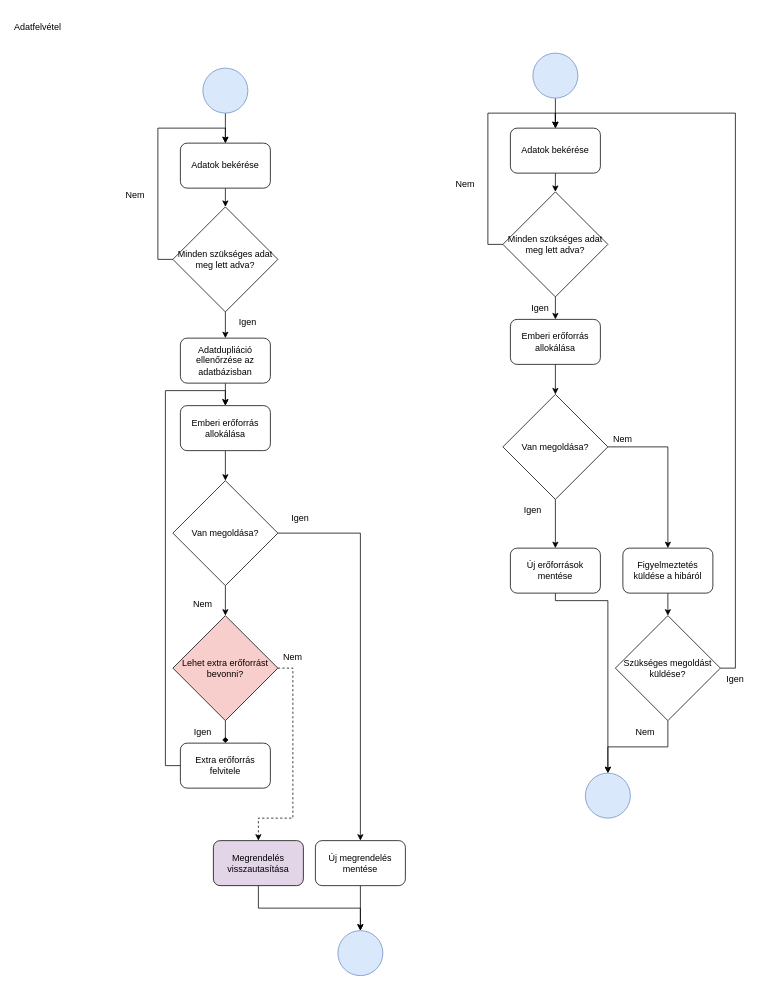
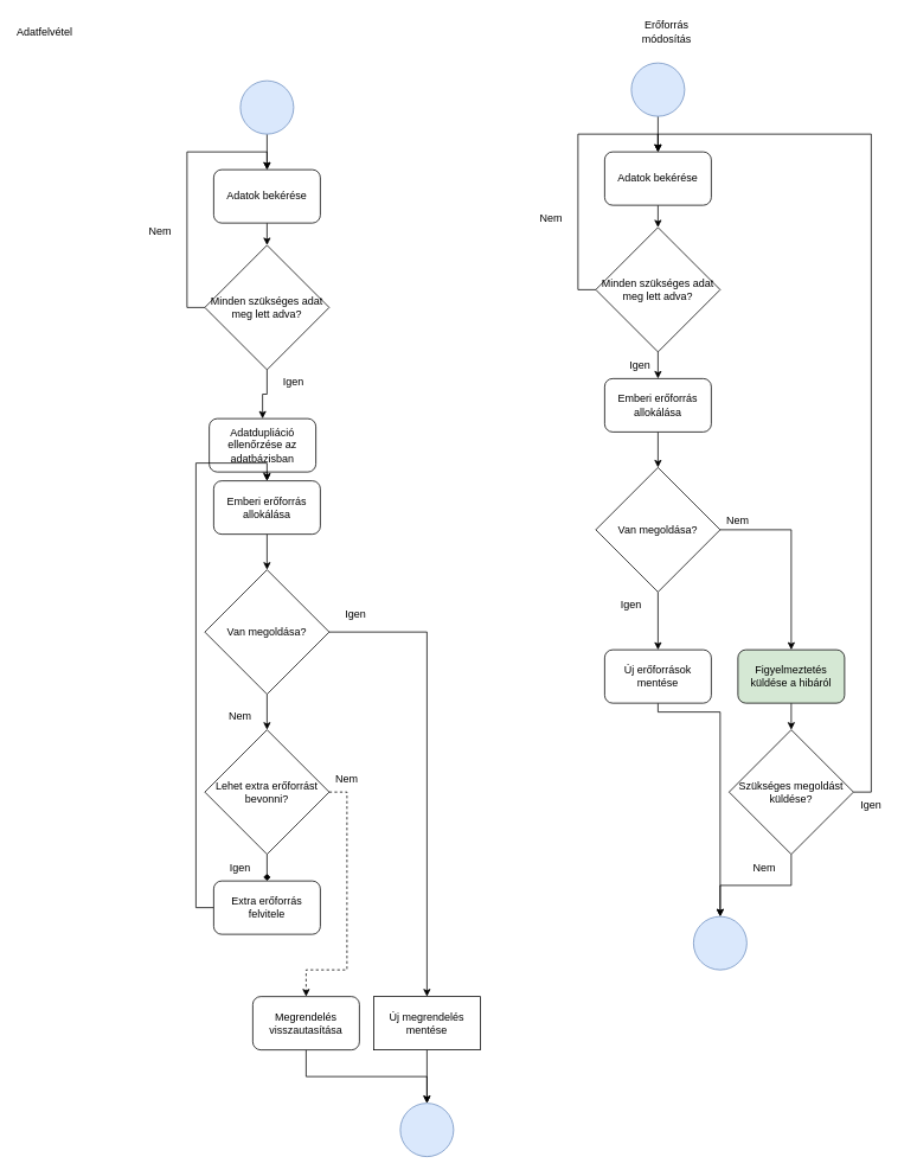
  <mxCell id="0" />
  <mxCell id="1" parent="0" />
  <mxCell id="2" value="Adatfelvétel" style="text;html=1;align=center;verticalAlign=middle;whiteSpace=wrap;rounded=0;" vertex="1" parent="1"><mxGeometry x="20" y="20" width="60" height="30" as="geometry" /></mxCell>
  <mxCell id="3" style="edgeStyle=orthogonalEdgeStyle;rounded=0;orthogonalLoop=1;jettySize=auto;html=1;exitX=0.5;exitY=1;exitDx=0;exitDy=0;entryX=0.5;entryY=0;entryDx=0;entryDy=0;" edge="1" parent="1" source="4" target="6"><mxGeometry relative="1" as="geometry" /></mxCell>
  <mxCell id="4" value="" style="ellipse;whiteSpace=wrap;html=1;aspect=fixed;fillColor=#dae8fc;strokeColor=#6c8ebf;" vertex="1" parent="1"><mxGeometry x="270" y="90" width="60" height="60" as="geometry" /></mxCell>
  <mxCell id="5" style="edgeStyle=orthogonalEdgeStyle;rounded=0;orthogonalLoop=1;jettySize=auto;html=1;exitX=0.5;exitY=1;exitDx=0;exitDy=0;entryX=0.5;entryY=0;entryDx=0;entryDy=0;" edge="1" parent="1" source="6" target="9"><mxGeometry relative="1" as="geometry" /></mxCell>
  <mxCell id="6" value="Adatok bekérése" style="rounded=1;whiteSpace=wrap;html=1;" vertex="1" parent="1"><mxGeometry x="240" y="190" width="120" height="60" as="geometry" /></mxCell>
  <mxCell id="7" style="edgeStyle=orthogonalEdgeStyle;rounded=0;orthogonalLoop=1;jettySize=auto;html=1;exitX=0.5;exitY=1;exitDx=0;exitDy=0;entryX=0.5;entryY=0;entryDx=0;entryDy=0;" edge="1" parent="1" source="9" target="11"><mxGeometry relative="1" as="geometry" /></mxCell>
  <mxCell id="8" style="edgeStyle=orthogonalEdgeStyle;rounded=0;orthogonalLoop=1;jettySize=auto;html=1;exitX=0;exitY=0.5;exitDx=0;exitDy=0;entryX=0.5;entryY=0;entryDx=0;entryDy=0;" edge="1" parent="1" source="9" target="6"><mxGeometry relative="1" as="geometry"><Array as="points"><mxPoint x="210" y="345" /><mxPoint x="210" y="170" /><mxPoint x="300" y="170" /></Array></mxGeometry></mxCell>
  <mxCell id="9" value="Minden szükséges adat meg lett adva?" style="rhombus;whiteSpace=wrap;html=1;" vertex="1" parent="1"><mxGeometry x="230" y="275" width="140" height="140" as="geometry" /></mxCell>
  <mxCell id="10" style="edgeStyle=orthogonalEdgeStyle;rounded=0;orthogonalLoop=1;jettySize=auto;html=1;exitX=0.5;exitY=1;exitDx=0;exitDy=0;entryX=0.5;entryY=0;entryDx=0;entryDy=0;" edge="1" parent="1" source="11" target="13"><mxGeometry relative="1" as="geometry" /></mxCell>
- <mxCell id="11" value="Adatdupliáció ellenőrzése az adatbázisban" style="rounded=1;whiteSpace=wrap;html=1;" vertex="1" parent="1"><mxGeometry x="240" y="450" width="120" height="60" as="geometry" /></mxCell>
+ <mxCell id="11" value="Adatdupliáció ellenőrzése az adatbázisban" style="rounded=1;whiteSpace=wrap;html=1;" vertex="1" parent="1"><mxGeometry x="235" y="470" width="120" height="60" as="geometry" /></mxCell>
  <mxCell id="12" style="edgeStyle=orthogonalEdgeStyle;rounded=0;orthogonalLoop=1;jettySize=auto;html=1;exitX=0.5;exitY=1;exitDx=0;exitDy=0;entryX=0.5;entryY=0;entryDx=0;entryDy=0;" edge="1" parent="1" source="13" target="16"><mxGeometry relative="1" as="geometry" /></mxCell>
  <mxCell id="13" value="Emberi erőforrás allokálása" style="rounded=1;whiteSpace=wrap;html=1;" vertex="1" parent="1"><mxGeometry x="240" y="540" width="120" height="60" as="geometry" /></mxCell>
  <mxCell id="14" style="edgeStyle=orthogonalEdgeStyle;rounded=0;orthogonalLoop=1;jettySize=auto;html=1;exitX=0.5;exitY=1;exitDx=0;exitDy=0;entryX=0.5;entryY=0;entryDx=0;entryDy=0;" edge="1" parent="1" source="16" target="19"><mxGeometry relative="1" as="geometry" /></mxCell>
  <mxCell id="15" style="edgeStyle=orthogonalEdgeStyle;rounded=0;orthogonalLoop=1;jettySize=auto;html=1;exitX=1;exitY=0.5;exitDx=0;exitDy=0;entryX=0.5;entryY=0;entryDx=0;entryDy=0;" edge="1" parent="1" source="16" target="24"><mxGeometry relative="1" as="geometry"><Array as="points"><mxPoint x="480" y="710" /></Array></mxGeometry></mxCell>
  <mxCell id="16" value="Van megoldása?" style="rhombus;whiteSpace=wrap;html=1;" vertex="1" parent="1"><mxGeometry x="230" y="640" width="140" height="140" as="geometry" /></mxCell>
  <mxCell id="17" style="edgeStyle=orthogonalEdgeStyle;rounded=0;orthogonalLoop=1;jettySize=auto;html=1;exitX=0.5;exitY=1;exitDx=0;exitDy=0;entryX=0.5;entryY=0;entryDx=0;entryDy=0;endArrow=diamond;" edge="1" parent="1" source="19" target="22"><mxGeometry relative="1" as="geometry" /></mxCell>
  <mxCell id="18" style="edgeStyle=orthogonalEdgeStyle;rounded=0;orthogonalLoop=1;jettySize=auto;html=1;exitX=1;exitY=0.5;exitDx=0;exitDy=0;entryX=0.5;entryY=0;entryDx=0;entryDy=0;dashed=1;" edge="1" parent="1" source="19" target="26"><mxGeometry relative="1" as="geometry"><Array as="points"><mxPoint x="390" y="890" /><mxPoint x="390" y="1090" /><mxPoint x="344" y="1090" /></Array></mxGeometry></mxCell>
- <mxCell id="19" value="Lehet extra erőforrást bevonni?" style="rhombus;whiteSpace=wrap;html=1;fillColor=#f8cecc;" vertex="1" parent="1"><mxGeometry x="230" y="820" width="140" height="140" as="geometry" /></mxCell>
+ <mxCell id="19" value="Lehet extra erőforrást bevonni?" style="rhombus;whiteSpace=wrap;html=1;" vertex="1" parent="1"><mxGeometry x="230" y="820" width="140" height="140" as="geometry" /></mxCell>
  <mxCell id="20" value="Nem" style="text;html=1;align=center;verticalAlign=middle;whiteSpace=wrap;rounded=0;" vertex="1" parent="1"><mxGeometry x="240" y="790" width="60" height="30" as="geometry" /></mxCell>
  <mxCell id="21" style="edgeStyle=orthogonalEdgeStyle;rounded=0;orthogonalLoop=1;jettySize=auto;html=1;exitX=0;exitY=0.5;exitDx=0;exitDy=0;entryX=0.5;entryY=0;entryDx=0;entryDy=0;" edge="1" parent="1" source="22" target="13"><mxGeometry relative="1" as="geometry"><Array as="points"><mxPoint x="220" y="1020" /><mxPoint x="220" y="520" /><mxPoint x="300" y="520" /></Array></mxGeometry></mxCell>
  <mxCell id="22" value="Extra erőforrás felvitele" style="rounded=1;whiteSpace=wrap;html=1;" vertex="1" parent="1"><mxGeometry x="240" y="990" width="120" height="60" as="geometry" /></mxCell>
  <mxCell id="23" style="edgeStyle=orthogonalEdgeStyle;rounded=0;orthogonalLoop=1;jettySize=auto;html=1;exitX=0.5;exitY=1;exitDx=0;exitDy=0;entryX=0.5;entryY=0;entryDx=0;entryDy=0;" edge="1" parent="1" source="24" target="27"><mxGeometry relative="1" as="geometry" /></mxCell>
- <mxCell id="24" value="Új megrendelés mentése" style="rounded=1;whiteSpace=wrap;html=1;" vertex="1" parent="1"><mxGeometry x="420" y="1120" width="120" height="60" as="geometry" /></mxCell>
+ <mxCell id="24" value="Új megrendelés mentése" style="whiteSpace=wrap;html=1;rounded=0;" vertex="1" parent="1"><mxGeometry x="420" y="1120" width="120" height="60" as="geometry" /></mxCell>
  <mxCell id="25" style="edgeStyle=orthogonalEdgeStyle;rounded=0;orthogonalLoop=1;jettySize=auto;html=1;exitX=0.5;exitY=1;exitDx=0;exitDy=0;entryX=0.5;entryY=0;entryDx=0;entryDy=0;" edge="1" parent="1" source="26" target="27"><mxGeometry relative="1" as="geometry" /></mxCell>
- <mxCell id="26" value="Megrendelés visszautasítása" style="rounded=1;whiteSpace=wrap;html=1;fillColor=#e1d5e7;" vertex="1" parent="1"><mxGeometry x="284" y="1120" width="120" height="60" as="geometry" /></mxCell>
+ <mxCell id="26" value="Megrendelés visszautasítása" style="rounded=1;whiteSpace=wrap;html=1;" vertex="1" parent="1"><mxGeometry x="284" y="1120" width="120" height="60" as="geometry" /></mxCell>
  <mxCell id="27" value="" style="ellipse;whiteSpace=wrap;html=1;aspect=fixed;fillColor=#dae8fc;strokeColor=#6c8ebf;" vertex="1" parent="1"><mxGeometry x="450" y="1240" width="60" height="60" as="geometry" /></mxCell>
+ <mxCell id="28" value="Erőforrás módosítás" style="text;html=1;align=center;verticalAlign=middle;whiteSpace=wrap;rounded=0;" vertex="1" parent="1"><mxGeometry x="720" y="20" width="60" height="30" as="geometry" /></mxCell>
  <mxCell id="29" style="edgeStyle=orthogonalEdgeStyle;rounded=0;orthogonalLoop=1;jettySize=auto;html=1;exitX=0.5;exitY=1;exitDx=0;exitDy=0;entryX=0.5;entryY=0;entryDx=0;entryDy=0;" edge="1" parent="1" source="30" target="32"><mxGeometry relative="1" as="geometry" /></mxCell>
  <mxCell id="30" value="" style="ellipse;whiteSpace=wrap;html=1;aspect=fixed;fillColor=#dae8fc;strokeColor=#6c8ebf;" vertex="1" parent="1"><mxGeometry x="710" y="70" width="60" height="60" as="geometry" /></mxCell>
  <mxCell id="31" style="edgeStyle=orthogonalEdgeStyle;rounded=0;orthogonalLoop=1;jettySize=auto;html=1;exitX=0.5;exitY=1;exitDx=0;exitDy=0;entryX=0.5;entryY=0;entryDx=0;entryDy=0;" edge="1" parent="1" source="32" target="35"><mxGeometry relative="1" as="geometry" /></mxCell>
  <mxCell id="32" value="Adatok bekérése" style="rounded=1;whiteSpace=wrap;html=1;" vertex="1" parent="1"><mxGeometry x="680" y="170" width="120" height="60" as="geometry" /></mxCell>
  <mxCell id="33" style="edgeStyle=orthogonalEdgeStyle;rounded=0;orthogonalLoop=1;jettySize=auto;html=1;exitX=0.5;exitY=1;exitDx=0;exitDy=0;entryX=0.5;entryY=0;entryDx=0;entryDy=0;" edge="1" parent="1" source="35" target="37"><mxGeometry relative="1" as="geometry" /></mxCell>
  <mxCell id="34" style="edgeStyle=orthogonalEdgeStyle;rounded=0;orthogonalLoop=1;jettySize=auto;html=1;exitX=0;exitY=0.5;exitDx=0;exitDy=0;entryX=0.5;entryY=0;entryDx=0;entryDy=0;" edge="1" parent="1" source="35" target="32"><mxGeometry relative="1" as="geometry"><Array as="points"><mxPoint x="650" y="325" /><mxPoint x="650" y="150" /><mxPoint x="740" y="150" /></Array></mxGeometry></mxCell>
  <mxCell id="35" value="Minden szükséges adat meg lett adva?" style="rhombus;whiteSpace=wrap;html=1;" vertex="1" parent="1"><mxGeometry x="670" y="255" width="140" height="140" as="geometry" /></mxCell>
  <mxCell id="36" style="edgeStyle=orthogonalEdgeStyle;rounded=0;orthogonalLoop=1;jettySize=auto;html=1;exitX=0.5;exitY=1;exitDx=0;exitDy=0;entryX=0.5;entryY=0;entryDx=0;entryDy=0;" edge="1" parent="1" source="37" target="40"><mxGeometry relative="1" as="geometry" /></mxCell>
  <mxCell id="37" value="Emberi erőforrás allokálása" style="rounded=1;whiteSpace=wrap;html=1;" vertex="1" parent="1"><mxGeometry x="680" y="425" width="120" height="60" as="geometry" /></mxCell>
  <mxCell id="38" style="edgeStyle=orthogonalEdgeStyle;rounded=0;orthogonalLoop=1;jettySize=auto;html=1;exitX=0.5;exitY=1;exitDx=0;exitDy=0;entryX=0.5;entryY=0;entryDx=0;entryDy=0;" edge="1" parent="1" source="40" target="42"><mxGeometry relative="1" as="geometry"><mxPoint x="740.476" y="720" as="targetPoint" /></mxGeometry></mxCell>
  <mxCell id="39" style="edgeStyle=orthogonalEdgeStyle;rounded=0;orthogonalLoop=1;jettySize=auto;html=1;exitX=1;exitY=0.5;exitDx=0;exitDy=0;entryX=0.5;entryY=0;entryDx=0;entryDy=0;" edge="1" parent="1" source="40" target="50"><mxGeometry relative="1" as="geometry" /></mxCell>
  <mxCell id="40" value="Van megoldása?" style="rhombus;whiteSpace=wrap;html=1;" vertex="1" parent="1"><mxGeometry x="670" y="525" width="140" height="140" as="geometry" /></mxCell>
  <mxCell id="41" style="edgeStyle=orthogonalEdgeStyle;rounded=0;orthogonalLoop=1;jettySize=auto;html=1;exitX=0.5;exitY=1;exitDx=0;exitDy=0;entryX=0.5;entryY=0;entryDx=0;entryDy=0;" edge="1" parent="1" source="42" target="57"><mxGeometry relative="1" as="geometry"><Array as="points"><mxPoint x="740" y="800" /><mxPoint x="810" y="800" /></Array></mxGeometry></mxCell>
  <mxCell id="42" value="Új erőforrások mentése" style="rounded=1;whiteSpace=wrap;html=1;" vertex="1" parent="1"><mxGeometry x="680" y="730" width="120" height="60" as="geometry" /></mxCell>
  <mxCell id="43" value="Igen" style="text;html=1;align=center;verticalAlign=middle;whiteSpace=wrap;rounded=0;" vertex="1" parent="1"><mxGeometry x="370" y="675" width="60" height="30" as="geometry" /></mxCell>
  <mxCell id="44" value="Igen" style="text;html=1;align=center;verticalAlign=middle;whiteSpace=wrap;rounded=0;" vertex="1" parent="1"><mxGeometry x="300" y="414" width="60" height="30" as="geometry" /></mxCell>
  <mxCell id="45" value="Nem" style="text;html=1;align=center;verticalAlign=middle;whiteSpace=wrap;rounded=0;" vertex="1" parent="1"><mxGeometry x="150" y="245" width="60" height="30" as="geometry" /></mxCell>
  <mxCell id="46" value="Nem" style="text;html=1;align=center;verticalAlign=middle;whiteSpace=wrap;rounded=0;" vertex="1" parent="1"><mxGeometry x="360" y="860" width="60" height="30" as="geometry" /></mxCell>
  <mxCell id="47" value="Igen" style="text;html=1;align=center;verticalAlign=middle;whiteSpace=wrap;rounded=0;" vertex="1" parent="1"><mxGeometry x="240" y="960" width="60" height="30" as="geometry" /></mxCell>
  <mxCell id="48" value="Igen" style="text;html=1;align=center;verticalAlign=middle;whiteSpace=wrap;rounded=0;" vertex="1" parent="1"><mxGeometry x="680" y="665" width="60" height="30" as="geometry" /></mxCell>
  <mxCell id="49" style="edgeStyle=orthogonalEdgeStyle;rounded=0;orthogonalLoop=1;jettySize=auto;html=1;exitX=0.5;exitY=1;exitDx=0;exitDy=0;entryX=0.5;entryY=0;entryDx=0;entryDy=0;" edge="1" parent="1" source="50" target="53"><mxGeometry relative="1" as="geometry" /></mxCell>
- <mxCell id="50" value="Figyelmeztetés küldése a hibáról" style="rounded=1;whiteSpace=wrap;html=1;" vertex="1" parent="1"><mxGeometry x="830" y="730" width="120" height="60" as="geometry" /></mxCell>
+ <mxCell id="50" value="Figyelmeztetés küldése a hibáról" style="rounded=1;whiteSpace=wrap;html=1;fillColor=#d5e8d4;" vertex="1" parent="1"><mxGeometry x="830" y="730" width="120" height="60" as="geometry" /></mxCell>
  <mxCell id="51" style="edgeStyle=orthogonalEdgeStyle;rounded=0;orthogonalLoop=1;jettySize=auto;html=1;exitX=1;exitY=0.5;exitDx=0;exitDy=0;entryX=0.5;entryY=0;entryDx=0;entryDy=0;" edge="1" parent="1" source="53" target="32"><mxGeometry relative="1" as="geometry" /></mxCell>
  <mxCell id="52" style="edgeStyle=orthogonalEdgeStyle;rounded=0;orthogonalLoop=1;jettySize=auto;html=1;exitX=0.5;exitY=1;exitDx=0;exitDy=0;entryX=0.5;entryY=0;entryDx=0;entryDy=0;" edge="1" parent="1" source="53" target="57"><mxGeometry relative="1" as="geometry" /></mxCell>
  <mxCell id="53" value="Szükséges megoldást küldése?" style="rhombus;whiteSpace=wrap;html=1;" vertex="1" parent="1"><mxGeometry x="820" y="820" width="140" height="140" as="geometry" /></mxCell>
  <mxCell id="54" value="Nem" style="text;html=1;align=center;verticalAlign=middle;whiteSpace=wrap;rounded=0;" vertex="1" parent="1"><mxGeometry x="800" y="570" width="60" height="30" as="geometry" /></mxCell>
  <mxCell id="55" value="Nem" style="text;html=1;align=center;verticalAlign=middle;whiteSpace=wrap;rounded=0;" vertex="1" parent="1"><mxGeometry x="830" y="960" width="60" height="30" as="geometry" /></mxCell>
  <mxCell id="56" value="Igen" style="text;html=1;align=center;verticalAlign=middle;whiteSpace=wrap;rounded=0;" vertex="1" parent="1"><mxGeometry x="950" y="890" width="60" height="30" as="geometry" /></mxCell>
  <mxCell id="57" value="" style="ellipse;whiteSpace=wrap;html=1;aspect=fixed;fillColor=#dae8fc;strokeColor=#6c8ebf;" vertex="1" parent="1"><mxGeometry x="780" y="1030" width="60" height="60" as="geometry" /></mxCell>
  <mxCell id="58" value="Igen" style="text;html=1;align=center;verticalAlign=middle;whiteSpace=wrap;rounded=0;" vertex="1" parent="1"><mxGeometry x="690" y="395" width="60" height="30" as="geometry" /></mxCell>
  <mxCell id="59" value="Nem" style="text;html=1;align=center;verticalAlign=middle;whiteSpace=wrap;rounded=0;" vertex="1" parent="1"><mxGeometry x="590" y="230" width="60" height="30" as="geometry" /></mxCell>
